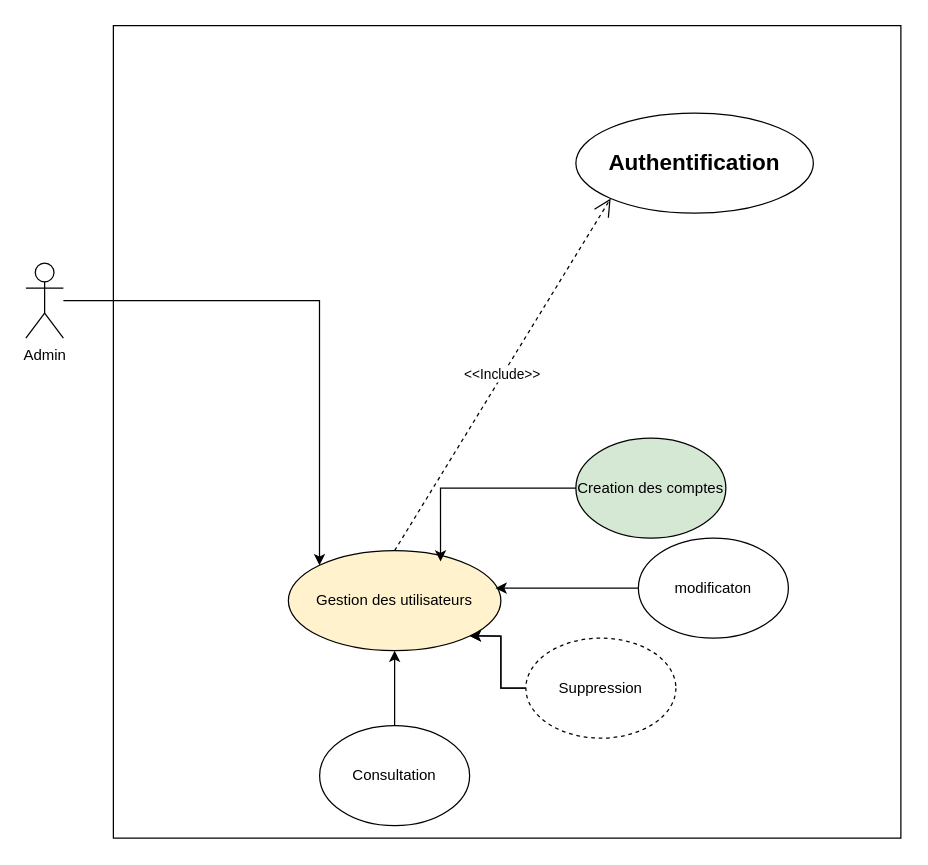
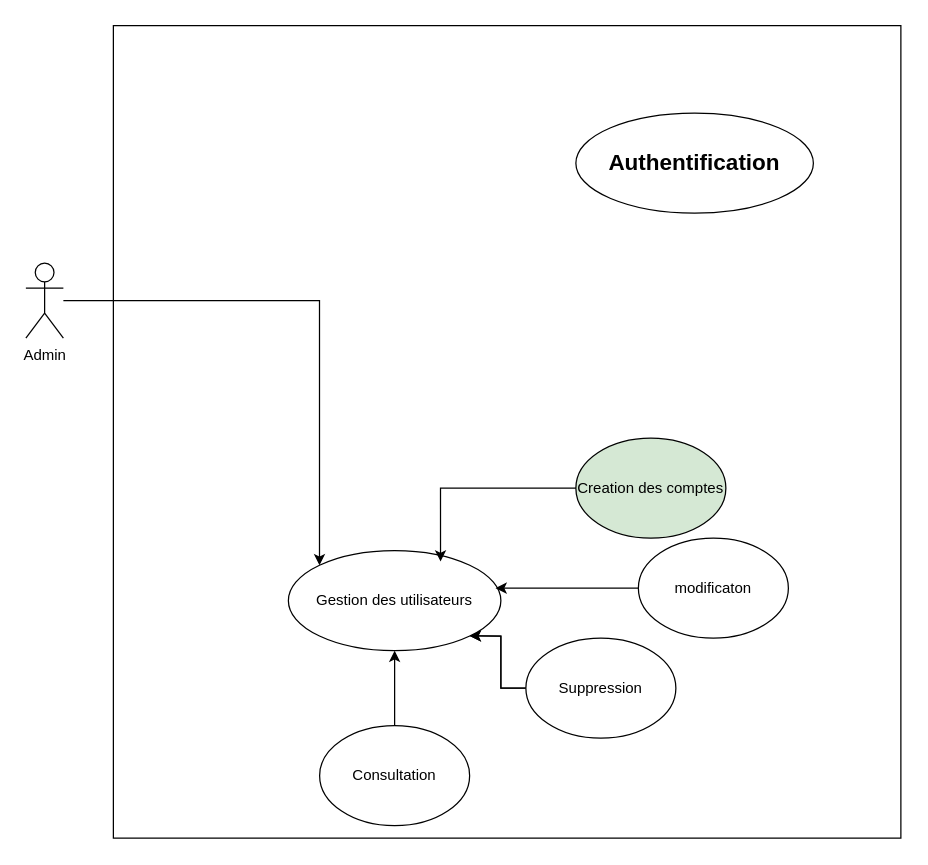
  <mxCell id="0" />
  <mxCell id="1" parent="0" />
  <mxCell id="2" value="Admin" style="shape=umlActor;verticalLabelPosition=bottom;verticalAlign=top;html=1;outlineConnect=0;" vertex="1" parent="1"><mxGeometry x="20" y="210" width="30" height="60" as="geometry" /></mxCell>
  <mxCell id="3" value="" style="rounded=0;whiteSpace=wrap;html=1;" vertex="1" parent="1"><mxGeometry x="90" y="20" width="630" height="650" as="geometry" /></mxCell>
  <mxCell id="4" style="edgeStyle=orthogonalEdgeStyle;rounded=0;orthogonalLoop=1;jettySize=auto;html=1;entryX=0;entryY=0;entryDx=0;entryDy=0;" edge="1" parent="1" source="2" target="6"><mxGeometry relative="1" as="geometry" /></mxCell>
  <mxCell id="5" value="&lt;b&gt;&lt;font style=&quot;font-size: 18px;&quot;&gt;Authentification&lt;/font&gt;&lt;/b&gt;" style="ellipse;whiteSpace=wrap;html=1;" vertex="1" parent="1"><mxGeometry x="460" y="90" width="190" height="80" as="geometry" /></mxCell>
- <mxCell id="6" value="Gestion des utilisateurs" style="ellipse;whiteSpace=wrap;html=1;fillColor=#fff2cc;" vertex="1" parent="1"><mxGeometry x="230" y="440" width="170" height="80" as="geometry" /></mxCell>
+ <mxCell id="6" value="Gestion des utilisateurs" style="ellipse;whiteSpace=wrap;html=1;" vertex="1" parent="1"><mxGeometry x="230" y="440" width="170" height="80" as="geometry" /></mxCell>
  <mxCell id="7" value="Creation des comptes" style="ellipse;whiteSpace=wrap;html=1;fillColor=#d5e8d4;" vertex="1" parent="1"><mxGeometry x="460" y="350" width="120" height="80" as="geometry" /></mxCell>
  <mxCell id="8" value="modificaton" style="ellipse;whiteSpace=wrap;html=1;" vertex="1" parent="1"><mxGeometry x="510" y="430" width="120" height="80" as="geometry" /></mxCell>
  <mxCell id="9" style="edgeStyle=orthogonalEdgeStyle;rounded=0;orthogonalLoop=1;jettySize=auto;html=1;entryX=1;entryY=1;entryDx=0;entryDy=0;" edge="1" parent="1" source="11" target="6"><mxGeometry relative="1" as="geometry" /></mxCell>
  <mxCell id="10" style="edgeStyle=orthogonalEdgeStyle;rounded=0;orthogonalLoop=1;jettySize=auto;html=1;exitX=0;exitY=0.5;exitDx=0;exitDy=0;entryX=1;entryY=1;entryDx=0;entryDy=0;" edge="1" parent="1" source="11" target="6"><mxGeometry relative="1" as="geometry" /></mxCell>
- <mxCell id="11" value="Suppression" style="ellipse;whiteSpace=wrap;html=1;dashed=1;" vertex="1" parent="1"><mxGeometry x="420" y="510" width="120" height="80" as="geometry" /></mxCell>
+ <mxCell id="11" value="Suppression" style="ellipse;whiteSpace=wrap;html=1;" vertex="1" parent="1"><mxGeometry x="420" y="510" width="120" height="80" as="geometry" /></mxCell>
  <mxCell id="12" style="edgeStyle=orthogonalEdgeStyle;rounded=0;orthogonalLoop=1;jettySize=auto;html=1;exitX=0.5;exitY=0;exitDx=0;exitDy=0;entryX=0.5;entryY=1;entryDx=0;entryDy=0;" edge="1" parent="1" source="13" target="6"><mxGeometry relative="1" as="geometry" /></mxCell>
  <mxCell id="13" value="Consultation" style="ellipse;whiteSpace=wrap;html=1;" vertex="1" parent="1"><mxGeometry x="255" y="580" width="120" height="80" as="geometry" /></mxCell>
  <mxCell id="14" style="edgeStyle=orthogonalEdgeStyle;rounded=0;orthogonalLoop=1;jettySize=auto;html=1;exitX=0;exitY=0.5;exitDx=0;exitDy=0;entryX=0.716;entryY=0.108;entryDx=0;entryDy=0;entryPerimeter=0;" edge="1" parent="1" source="7" target="6"><mxGeometry relative="1" as="geometry" /></mxCell>
  <mxCell id="15" style="edgeStyle=orthogonalEdgeStyle;rounded=0;orthogonalLoop=1;jettySize=auto;html=1;entryX=0.975;entryY=0.375;entryDx=0;entryDy=0;entryPerimeter=0;" edge="1" parent="1" source="8" target="6"><mxGeometry relative="1" as="geometry" /></mxCell>
- <mxCell id="16" value="&amp;lt;&amp;lt;Include&amp;gt;&amp;gt;" style="endArrow=open;endSize=12;dashed=1;html=1;rounded=0;exitX=0.5;exitY=0;exitDx=0;exitDy=0;entryX=0;entryY=1;entryDx=0;entryDy=0;" edge="1" parent="1" source="6" target="5"><mxGeometry width="160" relative="1" as="geometry"><mxPoint x="540" y="340" as="sourcePoint" /><mxPoint x="700" y="340" as="targetPoint" /></mxGeometry></mxCell>
